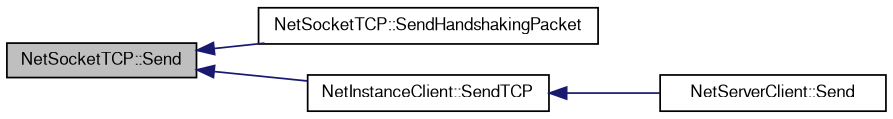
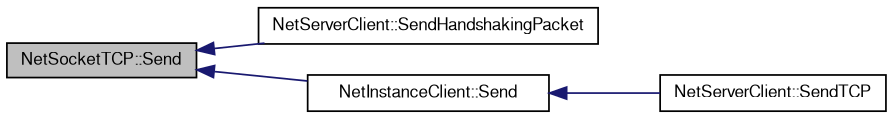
  digraph {
    rankdir=LR
    node [color=black fillcolor=white fontname=FreeSans fontsize=10 shape=record style=filled]
    edge [color=midnightblue dir=back fontname=FreeSans fontsize=10 labelfontname=FreeSans labelfontsize=10 style=solid]
    n1 [fillcolor=grey75 fontcolor=black height=0.2 label="NetSocketTCP::Send" width=0.4]
-   n2 [height=0.2 label="NetSocketTCP::SendHandshakingPacket" width=0.4]
-   n3 [height=0.2 label="NetInstanceClient::SendTCP" width=0.4]
-   n4 [height=0.2 label="NetServerClient::Send" width=0.4]
+   n2 [height=0.2 label="NetServerClient::SendHandshakingPacket" width=0.4]
+   n3 [height=0.2 label="NetInstanceClient::Send" width=0.4]
+   n4 [height=0.2 label="NetServerClient::SendTCP" width=0.4]
    n1 -> n2
    n1 -> n3
    n3 -> n4
  }
